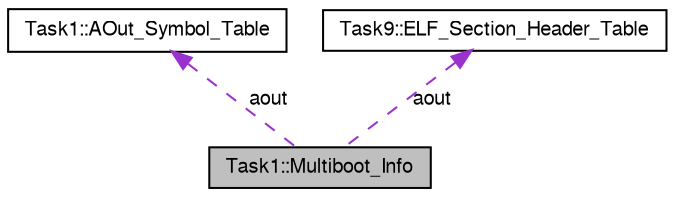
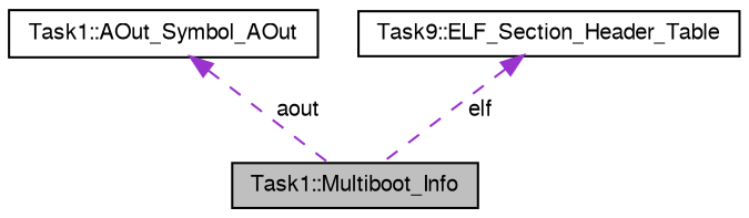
  digraph {
    node [color=black fontname=FreeSans fontsize=10 shape=record]
    edge [color=darkorchid3 dir=back fontname=FreeSans fontsize=10 labelfontname=FreeSans labelfontsize=10 style=dashed]
    n1 [fillcolor=grey75 fontcolor=black height=0.2 label="Task1::Multiboot_Info" style=filled width=0.4]
-   n2 [height=0.2 label="Task1::AOut_Symbol_Table" width=0.4]
+   n2 [height=0.2 label="Task1::AOut_Symbol_AOut" width=0.4]
    n3 [height=0.2 label="Task9::ELF_Section_Header_Table" width=0.4]
    n2 -> n1 [label=" aout"]
-   n3 -> n1 [label=" aout"]
+   n3 -> n1 [label=" elf"]
  }
